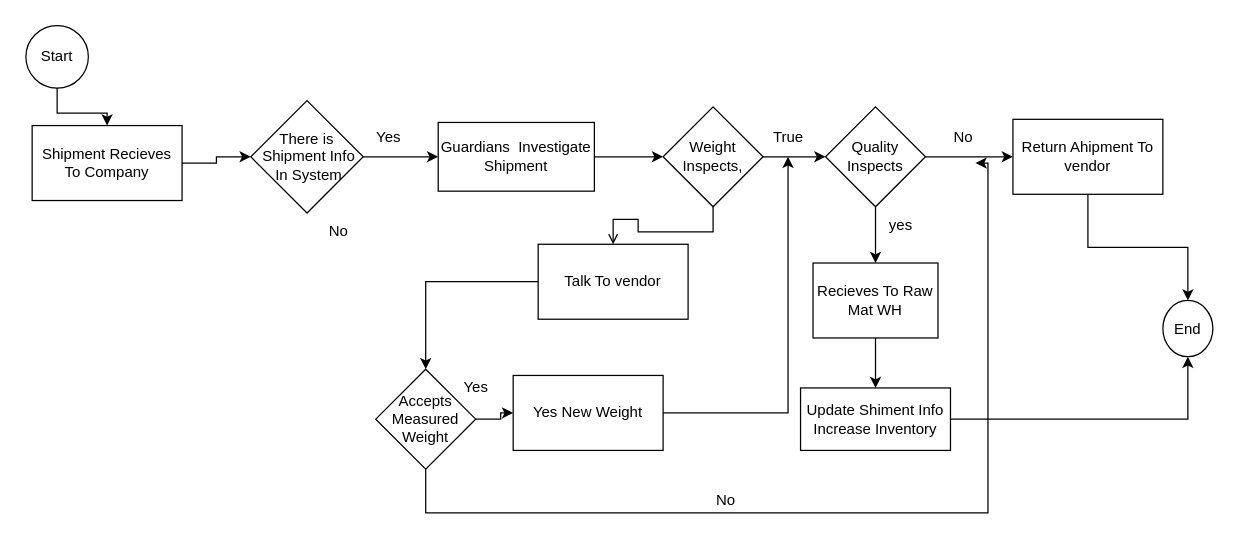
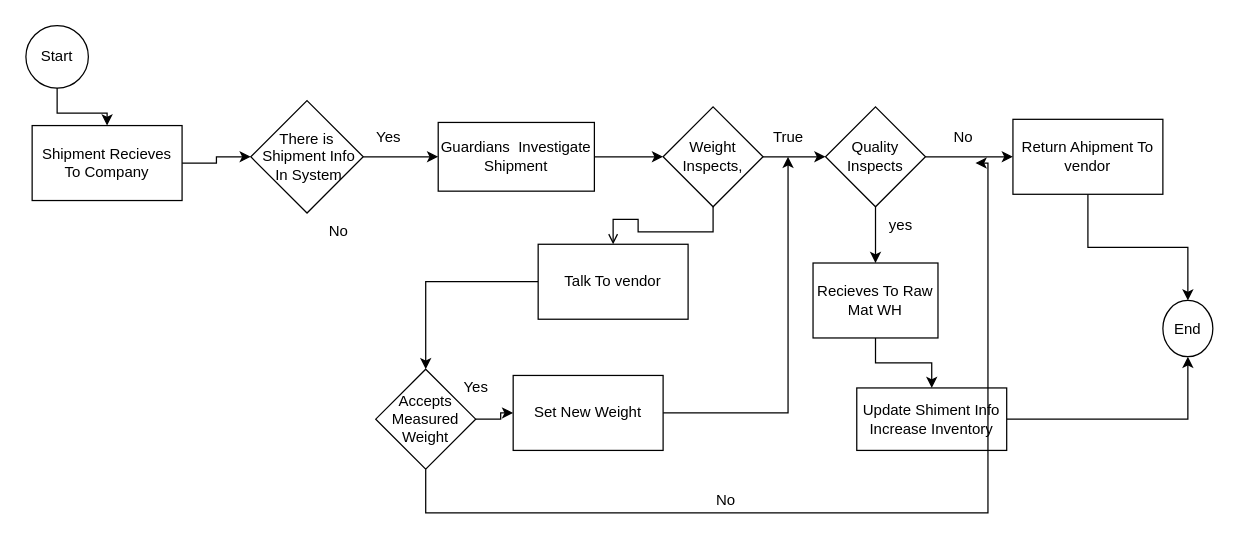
  <mxCell id="0" />
  <mxCell id="1" parent="0" />
  <mxCell id="2" value="" style="edgeStyle=orthogonalEdgeStyle;rounded=0;orthogonalLoop=1;jettySize=auto;html=1;" edge="1" parent="1" source="3" target="5"><mxGeometry relative="1" as="geometry" /></mxCell>
  <mxCell id="3" value="Start" style="ellipse;whiteSpace=wrap;html=1;aspect=fixed;" vertex="1" parent="1"><mxGeometry x="20" y="20" width="50" height="50" as="geometry" /></mxCell>
  <mxCell id="4" value="" style="edgeStyle=orthogonalEdgeStyle;rounded=0;orthogonalLoop=1;jettySize=auto;html=1;" edge="1" parent="1" source="5" target="7"><mxGeometry relative="1" as="geometry" /></mxCell>
  <mxCell id="5" value="Shipment Recieves To Company" style="whiteSpace=wrap;html=1;" vertex="1" parent="1"><mxGeometry x="25" y="100" width="120" height="60" as="geometry" /></mxCell>
  <mxCell id="6" value="" style="edgeStyle=orthogonalEdgeStyle;rounded=0;orthogonalLoop=1;jettySize=auto;html=1;" edge="1" parent="1" source="7" target="9"><mxGeometry relative="1" as="geometry" /></mxCell>
  <mxCell id="7" value="There is&lt;br&gt;&amp;nbsp;Shipment Info&lt;br&gt;&amp;nbsp;In System" style="rhombus;whiteSpace=wrap;html=1;" vertex="1" parent="1"><mxGeometry x="200" y="80" width="90" height="90" as="geometry" /></mxCell>
  <mxCell id="8" style="edgeStyle=orthogonalEdgeStyle;rounded=0;orthogonalLoop=1;jettySize=auto;html=1;" edge="1" parent="1" source="9" target="14"><mxGeometry relative="1" as="geometry" /></mxCell>
  <mxCell id="9" value="Guardians&amp;nbsp; Investigate Shipment" style="whiteSpace=wrap;html=1;" vertex="1" parent="1"><mxGeometry x="350" y="97.5" width="125" height="55" as="geometry" /></mxCell>
  <mxCell id="10" value="Yes" style="text;html=1;align=center;verticalAlign=middle;resizable=0;points=[];autosize=1;strokeColor=none;fillColor=none;" vertex="1" parent="1"><mxGeometry x="290" y="95" width="40" height="30" as="geometry" /></mxCell>
  <mxCell id="11" value="No" style="text;html=1;align=center;verticalAlign=middle;resizable=0;points=[];autosize=1;strokeColor=none;fillColor=none;" vertex="1" parent="1"><mxGeometry x="250" y="170" width="40" height="30" as="geometry" /></mxCell>
  <mxCell id="12" value="" style="edgeStyle=orthogonalEdgeStyle;rounded=0;orthogonalLoop=1;jettySize=auto;html=1;" edge="1" parent="1" source="14" target="17"><mxGeometry relative="1" as="geometry" /></mxCell>
  <mxCell id="13" value="" style="edgeStyle=orthogonalEdgeStyle;rounded=0;orthogonalLoop=1;jettySize=auto;html=1;endArrow=open;" edge="1" parent="1" source="14" target="28"><mxGeometry relative="1" as="geometry" /></mxCell>
  <mxCell id="14" value="Weight Inspects," style="rhombus;whiteSpace=wrap;html=1;" vertex="1" parent="1"><mxGeometry x="530" y="85" width="80" height="80" as="geometry" /></mxCell>
  <mxCell id="15" value="" style="edgeStyle=orthogonalEdgeStyle;rounded=0;orthogonalLoop=1;jettySize=auto;html=1;" edge="1" parent="1" source="17" target="20"><mxGeometry relative="1" as="geometry" /></mxCell>
  <mxCell id="16" value="" style="edgeStyle=orthogonalEdgeStyle;rounded=0;orthogonalLoop=1;jettySize=auto;html=1;" edge="1" parent="1" source="17" target="23"><mxGeometry relative="1" as="geometry" /></mxCell>
  <mxCell id="17" value="Quality Inspects" style="rhombus;whiteSpace=wrap;html=1;" vertex="1" parent="1"><mxGeometry x="660" y="85" width="80" height="80" as="geometry" /></mxCell>
  <mxCell id="18" value="True" style="text;html=1;align=center;verticalAlign=middle;resizable=0;points=[];autosize=1;strokeColor=none;fillColor=none;" vertex="1" parent="1"><mxGeometry x="605" y="95" width="50" height="30" as="geometry" /></mxCell>
  <mxCell id="19" value="" style="edgeStyle=orthogonalEdgeStyle;rounded=0;orthogonalLoop=1;jettySize=auto;html=1;" edge="1" parent="1" source="20" target="26"><mxGeometry relative="1" as="geometry" /></mxCell>
  <mxCell id="20" value="Recieves To Raw Mat WH" style="whiteSpace=wrap;html=1;" vertex="1" parent="1"><mxGeometry x="650" y="210" width="100" height="60" as="geometry" /></mxCell>
  <mxCell id="21" value="yes" style="text;html=1;align=center;verticalAlign=middle;resizable=0;points=[];autosize=1;strokeColor=none;fillColor=none;" vertex="1" parent="1"><mxGeometry x="700" y="165" width="40" height="30" as="geometry" /></mxCell>
  <mxCell id="22" value="" style="edgeStyle=orthogonalEdgeStyle;rounded=0;orthogonalLoop=1;jettySize=auto;html=1;" edge="1" parent="1" source="23" target="24"><mxGeometry relative="1" as="geometry" /></mxCell>
  <mxCell id="23" value="Return Ahipment To vendor" style="whiteSpace=wrap;html=1;" vertex="1" parent="1"><mxGeometry x="810" y="95" width="120" height="60" as="geometry" /></mxCell>
  <mxCell id="24" value="End" style="ellipse;whiteSpace=wrap;html=1;" vertex="1" parent="1"><mxGeometry x="930" y="240" width="40" height="45" as="geometry" /></mxCell>
  <mxCell id="25" style="edgeStyle=orthogonalEdgeStyle;rounded=0;orthogonalLoop=1;jettySize=auto;html=1;entryX=0.5;entryY=1;entryDx=0;entryDy=0;" edge="1" parent="1" source="26" target="24"><mxGeometry relative="1" as="geometry"><mxPoint x="950" y="300" as="targetPoint" /></mxGeometry></mxCell>
- <mxCell id="26" value="Update Shiment Info&lt;br&gt;Increase Inventory" style="whiteSpace=wrap;html=1;" vertex="1" parent="1"><mxGeometry x="640" y="310" width="120" height="50" as="geometry" /></mxCell>
+ <mxCell id="26" value="Update Shiment Info&lt;br&gt;Increase Inventory" style="whiteSpace=wrap;html=1;" vertex="1" parent="1"><mxGeometry x="685" y="310" width="120" height="50" as="geometry" /></mxCell>
  <mxCell id="27" value="" style="edgeStyle=orthogonalEdgeStyle;rounded=0;orthogonalLoop=1;jettySize=auto;html=1;" edge="1" parent="1" source="28" target="32"><mxGeometry relative="1" as="geometry" /></mxCell>
  <mxCell id="28" value="Talk To vendor" style="whiteSpace=wrap;html=1;" vertex="1" parent="1"><mxGeometry x="430" y="195" width="120" height="60" as="geometry" /></mxCell>
  <mxCell id="29" style="edgeStyle=orthogonalEdgeStyle;rounded=0;orthogonalLoop=1;jettySize=auto;html=1;exitX=1;exitY=0.5;exitDx=0;exitDy=0;" edge="1" parent="1" source="36" target="18"><mxGeometry relative="1" as="geometry"><mxPoint x="530" y="330" as="sourcePoint" /></mxGeometry></mxCell>
  <mxCell id="30" style="edgeStyle=orthogonalEdgeStyle;rounded=0;orthogonalLoop=1;jettySize=auto;html=1;" edge="1" parent="1" source="32"><mxGeometry relative="1" as="geometry"><mxPoint x="780" y="130" as="targetPoint" /><Array as="points"><mxPoint x="340" y="410" /><mxPoint x="790" y="410" /><mxPoint x="790" y="130" /></Array></mxGeometry></mxCell>
  <mxCell id="31" value="" style="edgeStyle=orthogonalEdgeStyle;rounded=0;orthogonalLoop=1;jettySize=auto;html=1;" edge="1" parent="1" source="32" target="36"><mxGeometry relative="1" as="geometry" /></mxCell>
  <mxCell id="32" value="Accepts Measured Weight" style="rhombus;whiteSpace=wrap;html=1;" vertex="1" parent="1"><mxGeometry x="300" y="295" width="80" height="80" as="geometry" /></mxCell>
  <mxCell id="33" value="No" style="text;html=1;align=center;verticalAlign=middle;resizable=0;points=[];autosize=1;strokeColor=none;fillColor=none;" vertex="1" parent="1"><mxGeometry x="750" y="95" width="40" height="30" as="geometry" /></mxCell>
  <mxCell id="34" value="Yes" style="text;html=1;align=center;verticalAlign=middle;resizable=0;points=[];autosize=1;strokeColor=none;fillColor=none;" vertex="1" parent="1"><mxGeometry x="360" y="295" width="40" height="30" as="geometry" /></mxCell>
  <mxCell id="35" value="No" style="text;html=1;align=center;verticalAlign=middle;resizable=0;points=[];autosize=1;strokeColor=none;fillColor=none;" vertex="1" parent="1"><mxGeometry x="560" y="385" width="40" height="30" as="geometry" /></mxCell>
- <mxCell id="36" value="Yes New Weight" style="whiteSpace=wrap;html=1;" vertex="1" parent="1"><mxGeometry x="410" y="300" width="120" height="60" as="geometry" /></mxCell>
+ <mxCell id="36" value="Set New Weight" style="whiteSpace=wrap;html=1;" vertex="1" parent="1"><mxGeometry x="410" y="300" width="120" height="60" as="geometry" /></mxCell>
